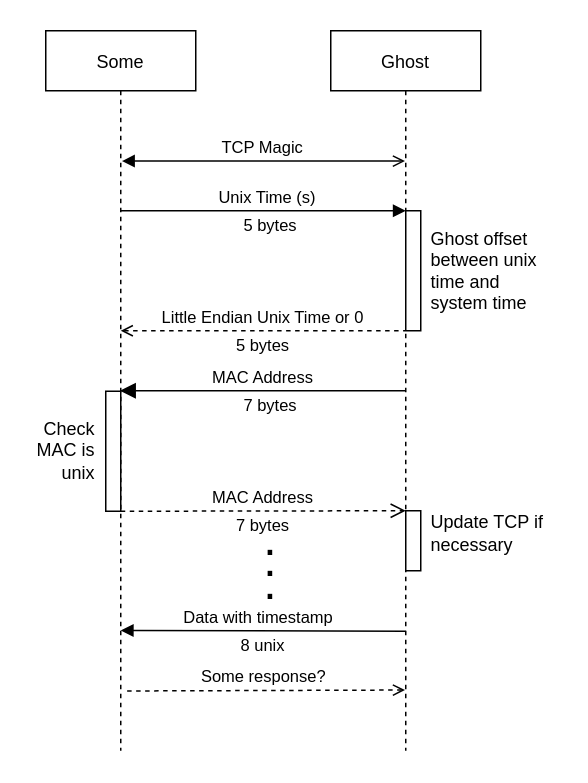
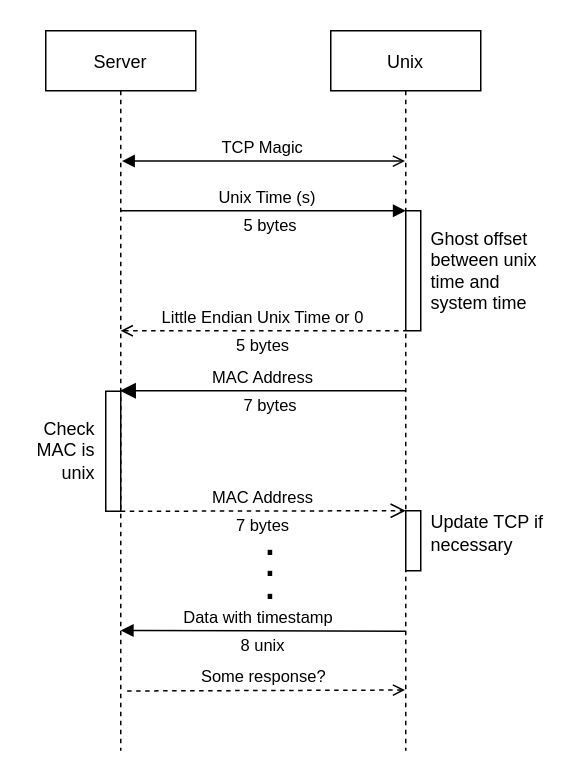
  <mxCell id="0" />
  <mxCell id="1" parent="0" />
- <mxCell id="2" value="Some" style="shape=umlLifeline;perimeter=lifelinePerimeter;container=1;collapsible=0;recursiveResize=0;rounded=0;shadow=0;strokeWidth=1;" parent="1" vertex="1"><mxGeometry x="30" y="20" width="100" height="480" as="geometry" /></mxCell>
+ <mxCell id="2" value="Server" style="shape=umlLifeline;perimeter=lifelinePerimeter;container=1;collapsible=0;recursiveResize=0;rounded=0;shadow=0;strokeWidth=1;" parent="1" vertex="1"><mxGeometry x="30" y="20" width="100" height="480" as="geometry" /></mxCell>
  <mxCell id="3" value="" style="points=[];perimeter=orthogonalPerimeter;rounded=0;shadow=0;strokeWidth=1;" vertex="1" parent="2"><mxGeometry x="40" y="240.33" width="10" height="80" as="geometry" /></mxCell>
- <mxCell id="4" value="Ghost" style="shape=umlLifeline;perimeter=lifelinePerimeter;container=1;collapsible=0;recursiveResize=0;rounded=0;shadow=0;strokeWidth=1;" parent="1" vertex="1"><mxGeometry x="220" y="20" width="100" height="480" as="geometry" /></mxCell>
+ <mxCell id="4" value="Unix" style="shape=umlLifeline;perimeter=lifelinePerimeter;container=1;collapsible=0;recursiveResize=0;rounded=0;shadow=0;strokeWidth=1;" parent="1" vertex="1"><mxGeometry x="220" y="20" width="100" height="480" as="geometry" /></mxCell>
  <mxCell id="5" value="" style="points=[];perimeter=orthogonalPerimeter;rounded=0;shadow=0;strokeWidth=1;" vertex="1" parent="4"><mxGeometry x="50" y="120" width="10" height="80" as="geometry" /></mxCell>
  <mxCell id="6" value="&lt;span style=&quot;color: rgb(0 , 0 , 0) ; font-family: &amp;#34;helvetica&amp;#34; ; font-size: 11px ; font-style: normal ; font-weight: 400 ; letter-spacing: normal ; text-indent: 0px ; text-transform: none ; word-spacing: 0px ; background-color: rgb(255 , 255 , 255) ; display: inline ; float: none&quot;&gt;5 bytes&lt;/span&gt;" style="text;whiteSpace=wrap;html=1;align=center;verticalAlign=middle;" vertex="1" parent="4"><mxGeometry x="-130" y="120" width="180" height="20" as="geometry" /></mxCell>
  <mxCell id="7" value="" style="points=[];perimeter=orthogonalPerimeter;rounded=0;shadow=0;strokeWidth=1;" vertex="1" parent="4"><mxGeometry x="50" y="320" width="10" height="40" as="geometry" /></mxCell>
  <mxCell id="8" value="MAC Address" style="verticalAlign=bottom;endArrow=block;endSize=8;exitX=1;exitY=0;shadow=0;strokeWidth=1;endFill=1;exitDx=0;exitDy=0;" parent="1" source="14" target="2" edge="1"><mxGeometry relative="1" as="geometry"><mxPoint x="95" y="270" as="targetPoint" /><mxPoint x="265" y="270" as="sourcePoint" /></mxGeometry></mxCell>
  <mxCell id="9" value="TCP Magic" style="verticalAlign=bottom;endArrow=open;shadow=0;strokeWidth=1;startArrow=block;startFill=1;exitX=0.508;exitY=0.181;exitDx=0;exitDy=0;exitPerimeter=0;" parent="1" source="2" target="4" edge="1"><mxGeometry relative="1" as="geometry"><mxPoint x="120" y="127" as="sourcePoint" /><mxPoint x="260" y="100" as="targetPoint" /><Array as="points" /><mxPoint as="offset" /></mxGeometry></mxCell>
  <mxCell id="10" value="Unix Time (s)" style="verticalAlign=bottom;endArrow=none;shadow=0;strokeWidth=1;startArrow=block;startFill=1;endFill=0;exitX=1;exitY=0;exitDx=0;exitDy=0;" parent="1" source="6" target="2" edge="1"><mxGeometry x="-0.03" relative="1" as="geometry"><mxPoint x="260" y="139" as="sourcePoint" /><mxPoint x="100" y="140" as="targetPoint" /><mxPoint as="offset" /></mxGeometry></mxCell>
  <mxCell id="11" value="Little Endian Unix Time or 0" style="verticalAlign=bottom;endArrow=none;dashed=1;endSize=8;exitX=0;exitY=0;shadow=0;strokeWidth=1;startArrow=open;startFill=0;endFill=0;exitDx=0;exitDy=0;" parent="1" source="12" target="4" edge="1"><mxGeometry relative="1" as="geometry"><mxPoint x="265" y="216" as="targetPoint" /><mxPoint x="100" y="216" as="sourcePoint" /></mxGeometry></mxCell>
  <mxCell id="12" value="&lt;span style=&quot;color: rgb(0 , 0 , 0) ; font-family: &amp;#34;helvetica&amp;#34; ; font-size: 11px ; font-style: normal ; font-weight: 400 ; letter-spacing: normal ; text-indent: 0px ; text-transform: none ; word-spacing: 0px ; background-color: rgb(255 , 255 , 255) ; display: inline ; float: none&quot;&gt;5 bytes&lt;/span&gt;" style="text;whiteSpace=wrap;html=1;align=center;verticalAlign=middle;" vertex="1" parent="1"><mxGeometry x="80" y="220" width="190" height="20" as="geometry" /></mxCell>
  <mxCell id="13" value="Ghost offset between unix time and system time" style="text;html=1;strokeColor=none;fillColor=none;align=left;verticalAlign=middle;whiteSpace=wrap;rounded=0;" vertex="1" parent="1"><mxGeometry x="285" y="140" width="85" height="80" as="geometry" /></mxCell>
  <mxCell id="14" value="&lt;span style=&quot;color: rgb(0 , 0 , 0) ; font-family: &amp;#34;helvetica&amp;#34; ; font-size: 11px ; font-style: normal ; font-weight: 400 ; letter-spacing: normal ; text-indent: 0px ; text-transform: none ; word-spacing: 0px ; background-color: rgb(255 , 255 , 255) ; display: inline ; float: none&quot;&gt;7 bytes&lt;/span&gt;" style="text;whiteSpace=wrap;html=1;align=center;verticalAlign=middle;" vertex="1" parent="1"><mxGeometry x="90" y="260" width="180" height="20" as="geometry" /></mxCell>
  <mxCell id="15" value="&lt;font style=&quot;font-size: 32px ; line-height: 0&quot;&gt;.&lt;br&gt;.&lt;br&gt;.&lt;br&gt;&lt;/font&gt;" style="text;html=1;strokeColor=none;fillColor=none;align=center;verticalAlign=middle;whiteSpace=wrap;rounded=0;spacing=2;" vertex="1" parent="1"><mxGeometry x="135" y="360.33" width="90" height="40" as="geometry" /></mxCell>
  <mxCell id="16" value="Data with timestamp" style="verticalAlign=bottom;endArrow=none;shadow=0;strokeWidth=1;startArrow=block;startFill=1;endFill=0;entryX=0.5;entryY=0.8;entryDx=0;entryDy=0;entryPerimeter=0;exitX=0.5;exitY=0.833;exitDx=0;exitDy=0;exitPerimeter=0;" edge="1" parent="1" source="2"><mxGeometry x="-0.03" relative="1" as="geometry"><mxPoint x="90.024" y="420.33" as="sourcePoint" /><mxPoint x="270" y="420.33" as="targetPoint" /><mxPoint as="offset" /></mxGeometry></mxCell>
  <mxCell id="17" value="&lt;span style=&quot;color: rgb(0 , 0 , 0) ; font-family: &amp;#34;helvetica&amp;#34; ; font-size: 11px ; font-style: normal ; font-weight: 400 ; letter-spacing: normal ; text-indent: 0px ; text-transform: none ; word-spacing: 0px ; background-color: rgb(255 , 255 , 255) ; display: inline ; float: none&quot;&gt;8 unix&lt;/span&gt;" style="text;whiteSpace=wrap;html=1;align=center;verticalAlign=middle;" vertex="1" parent="1"><mxGeometry x="80" y="420.33" width="190" height="20" as="geometry" /></mxCell>
  <mxCell id="18" value="Some response?" style="verticalAlign=bottom;endArrow=none;dashed=1;endSize=8;shadow=0;strokeWidth=1;startArrow=open;startFill=0;endFill=0;entryX=0.517;entryY=0.917;entryDx=0;entryDy=0;entryPerimeter=0;" edge="1" parent="1" target="2"><mxGeometry relative="1" as="geometry"><mxPoint x="90.4" y="459.52" as="targetPoint" /><mxPoint x="269.5" y="459.52" as="sourcePoint" /></mxGeometry></mxCell>
  <mxCell id="19" value="MAC Address" style="verticalAlign=bottom;endArrow=open;dashed=1;endSize=8;exitX=0;exitY=0;shadow=0;strokeWidth=1;startArrow=none;startFill=0;endFill=0;exitDx=0;exitDy=0;" edge="1" parent="1" source="20"><mxGeometry relative="1" as="geometry"><mxPoint x="270" y="340" as="targetPoint" /><mxPoint x="90.5" y="340" as="sourcePoint" /></mxGeometry></mxCell>
  <mxCell id="20" value="&lt;span style=&quot;color: rgb(0 , 0 , 0) ; font-family: &amp;#34;helvetica&amp;#34; ; font-size: 11px ; font-style: normal ; font-weight: 400 ; letter-spacing: normal ; text-indent: 0px ; text-transform: none ; word-spacing: 0px ; background-color: rgb(255 , 255 , 255) ; display: inline ; float: none&quot;&gt;7 bytes&lt;/span&gt;" style="text;whiteSpace=wrap;html=1;align=center;verticalAlign=middle;" vertex="1" parent="1"><mxGeometry x="80" y="340.33" width="190" height="20" as="geometry" /></mxCell>
  <mxCell id="21" value="Check MAC is unix" style="text;html=1;strokeColor=none;fillColor=none;align=right;verticalAlign=middle;whiteSpace=wrap;rounded=0;" vertex="1" parent="1"><mxGeometry x="20" y="260.33" width="45" height="80" as="geometry" /></mxCell>
  <mxCell id="22" value="Update TCP if necessary" style="text;html=1;strokeColor=none;fillColor=none;align=left;verticalAlign=middle;whiteSpace=wrap;rounded=0;" vertex="1" parent="1"><mxGeometry x="285" y="340.33" width="85" height="29.67" as="geometry" /></mxCell>
